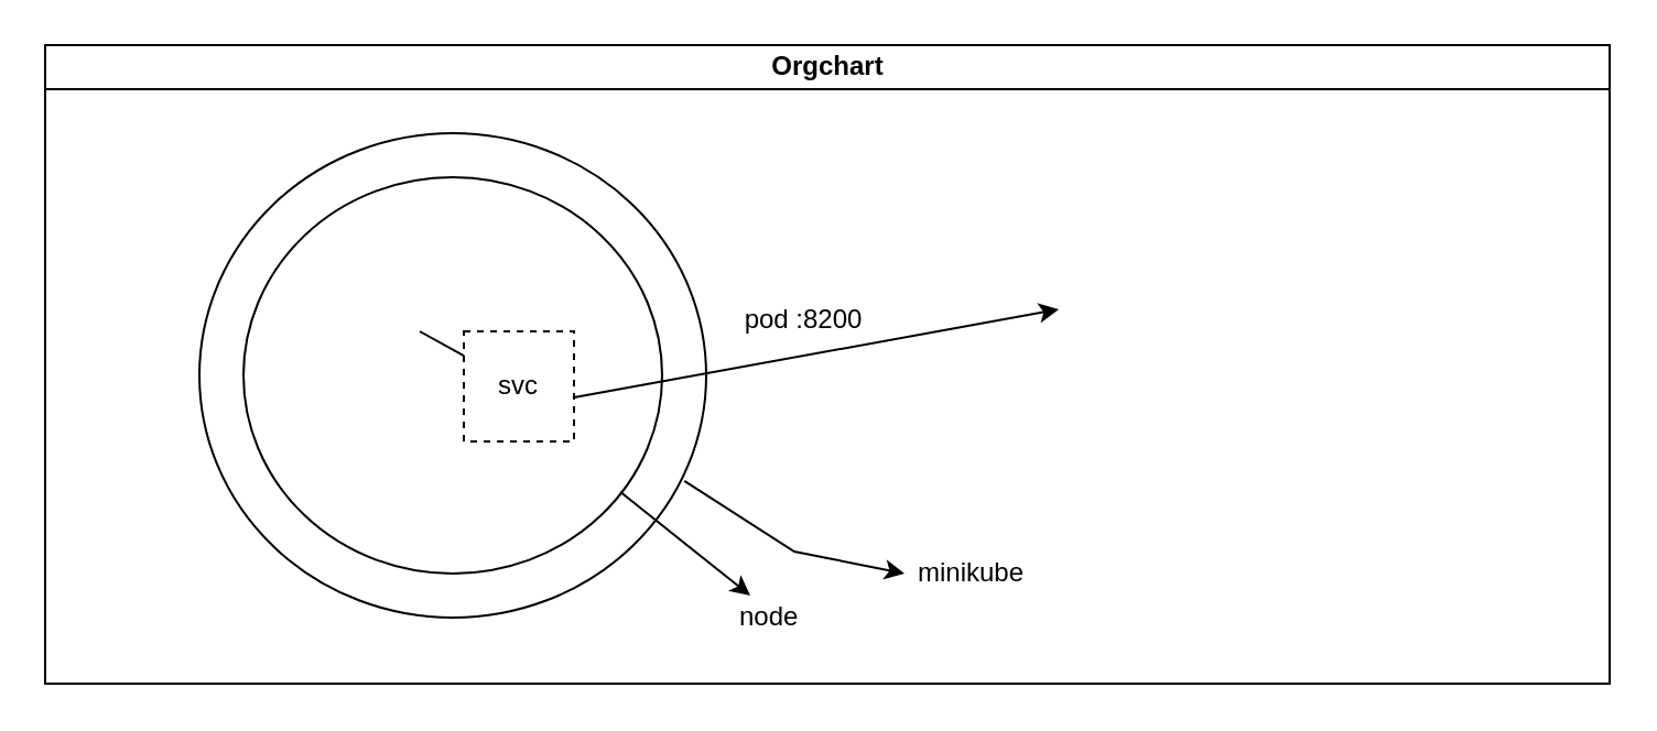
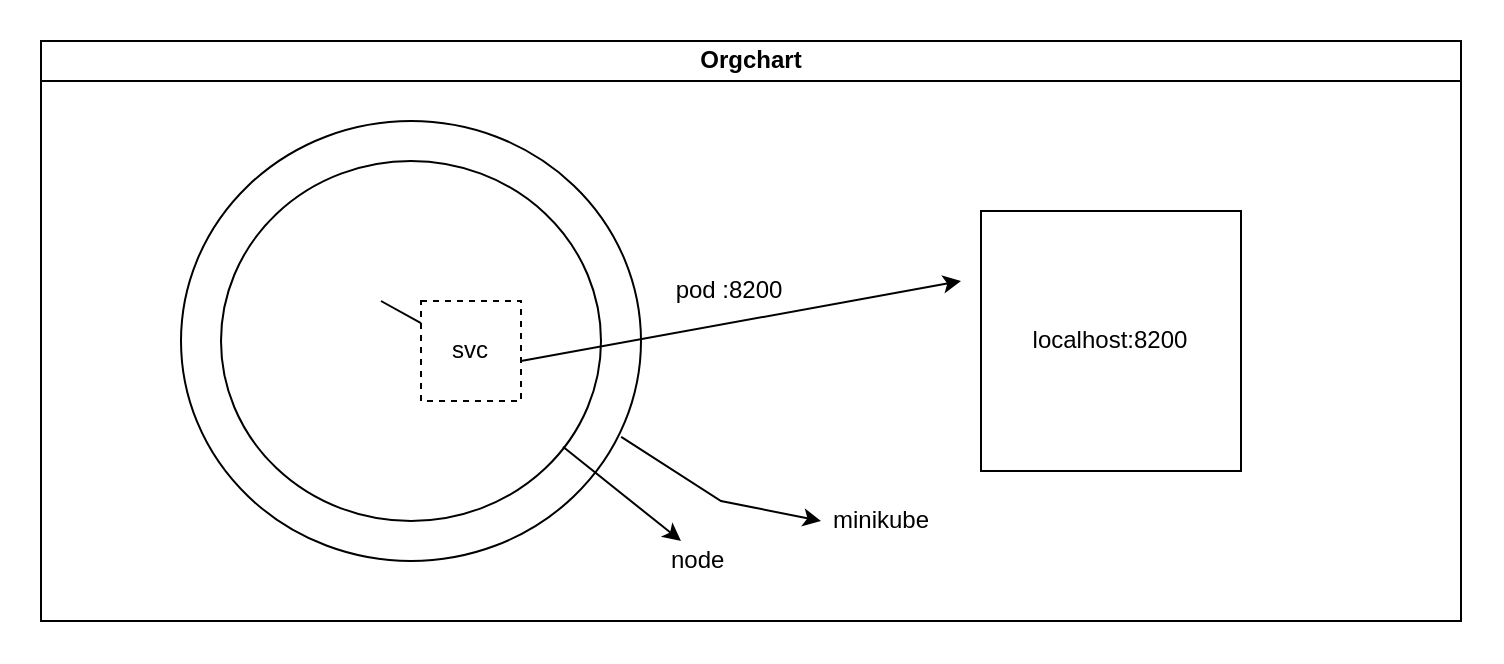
  <mxCell id="0" />
  <mxCell id="1" parent="0" />
  <mxCell id="2" value="Orgchart" style="swimlane;html=1;startSize=20;horizontal=1;containerType=tree;glass=0;" parent="1" vertex="1"><mxGeometry x="20" y="20" width="710" height="290" as="geometry" /></mxCell>
  <mxCell id="3" value="" style="ellipse;whiteSpace=wrap;html=1;" vertex="1" parent="2"><mxGeometry x="70" y="40" width="230" height="220" as="geometry" /></mxCell>
  <mxCell id="4" value="" style="ellipse;whiteSpace=wrap;html=1;" vertex="1" parent="2"><mxGeometry x="90" y="60" width="190" height="180" as="geometry" /></mxCell>
  <mxCell id="5" value="svc" style="whiteSpace=wrap;html=1;aspect=fixed;dashed=1;" vertex="1" parent="2"><mxGeometry x="190" y="130" width="50" height="50" as="geometry" /></mxCell>
  <mxCell id="6" value="" style="endArrow=none;html=1;rounded=0;" edge="1" parent="2" target="5"><mxGeometry width="50" height="50" relative="1" as="geometry"><mxPoint x="170" y="130" as="sourcePoint" /><mxPoint x="220" y="80" as="targetPoint" /></mxGeometry></mxCell>
  <mxCell id="7" value="" style="endArrow=classic;html=1;rounded=0;" edge="1" parent="2"><mxGeometry width="50" height="50" relative="1" as="geometry"><mxPoint x="240" y="160" as="sourcePoint" /><mxPoint x="460" y="120" as="targetPoint" /></mxGeometry></mxCell>
  <mxCell id="8" value="pod :8200" style="text;html=1;align=center;verticalAlign=middle;resizable=0;points=[];autosize=1;strokeColor=none;fillColor=none;" vertex="1" parent="2"><mxGeometry x="304" y="110" width="80" height="30" as="geometry" /></mxCell>
+ <mxCell id="9" value="localhost:8200" style="whiteSpace=wrap;html=1;aspect=fixed;" vertex="1" parent="2"><mxGeometry x="470" y="85" width="130" height="130" as="geometry" /></mxCell>
  <mxCell id="10" value="" style="endArrow=classic;html=1;rounded=0;exitX=0.9;exitY=0.794;exitDx=0;exitDy=0;exitPerimeter=0;" edge="1" parent="1" source="4"><mxGeometry width="50" height="50" relative="1" as="geometry"><mxPoint x="340" y="270" as="sourcePoint" /><mxPoint x="340" y="270" as="targetPoint" /></mxGeometry></mxCell>
  <mxCell id="11" value="node&amp;nbsp;" style="text;html=1;align=center;verticalAlign=middle;resizable=0;points=[];autosize=1;strokeColor=none;fillColor=none;" vertex="1" parent="1"><mxGeometry x="325" y="265" width="50" height="30" as="geometry" /></mxCell>
  <mxCell id="12" value="" style="endArrow=classic;html=1;rounded=0;exitX=0.957;exitY=0.718;exitDx=0;exitDy=0;exitPerimeter=0;" edge="1" parent="1" source="3"><mxGeometry width="50" height="50" relative="1" as="geometry"><mxPoint x="340" y="270" as="sourcePoint" /><mxPoint x="410" y="260" as="targetPoint" /><Array as="points"><mxPoint x="360" y="250" /></Array></mxGeometry></mxCell>
  <mxCell id="13" value="minikube" style="text;html=1;align=center;verticalAlign=middle;resizable=0;points=[];autosize=1;strokeColor=none;fillColor=none;" vertex="1" parent="1"><mxGeometry x="405" y="245" width="70" height="30" as="geometry" /></mxCell>
